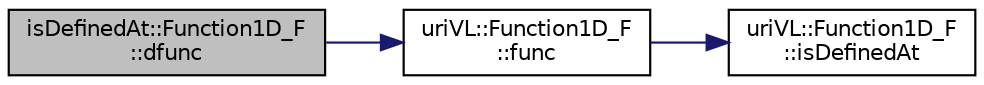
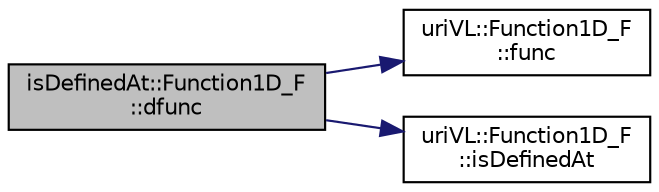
  digraph {
    rankdir=LR
    node [color=black fillcolor=white fontname=Helvetica fontsize=10 shape=record style=filled]
    edge [color=midnightblue fontname=Helvetica fontsize=10 labelfontname=Helvetica labelfontsize=10 style=solid]
    n1 [fillcolor=grey75 fontcolor=black height=0.2 label="isDefinedAt::Function1D_F\l::dfunc" width=0.4]
    n2 [height=0.2 label="uriVL::Function1D_F\l::func" width=0.4]
    n3 [height=0.2 label="uriVL::Function1D_F\l::isDefinedAt" width=0.4]
    n1 -> n2
-   n2 -> n3
+   n1 -> n3
  }
